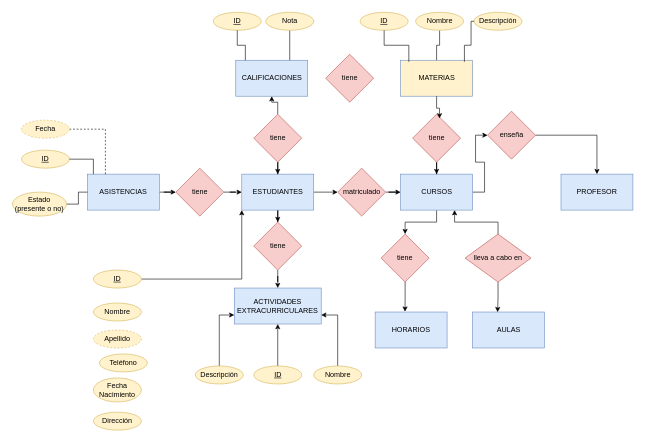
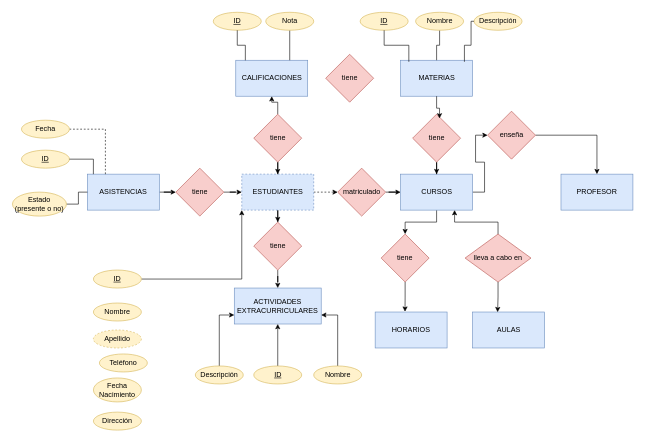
  <mxCell id="0" />
  <mxCell id="1" parent="0" />
  <mxCell id="2" value="" style="edgeStyle=orthogonalEdgeStyle;rounded=0;orthogonalLoop=1;jettySize=auto;html=1;" edge="1" parent="1" source="4" target="20"><mxGeometry relative="1" as="geometry" /></mxCell>
  <mxCell id="3" style="edgeStyle=orthogonalEdgeStyle;rounded=0;orthogonalLoop=1;jettySize=auto;html=1;entryX=0;entryY=0.5;entryDx=0;entryDy=0;" edge="1" parent="1" source="4" target="28"><mxGeometry relative="1" as="geometry" /></mxCell>
  <mxCell id="4" value="CURSOS" style="rounded=0;whiteSpace=wrap;html=1;fillColor=#dae8fc;strokeColor=#6c8ebf;" vertex="1" parent="1"><mxGeometry x="667.5" y="290" width="120" height="60" as="geometry" /></mxCell>
  <mxCell id="5" value="" style="edgeStyle=orthogonalEdgeStyle;rounded=0;orthogonalLoop=1;jettySize=auto;html=1;" edge="1" parent="1" source="7" target="26"><mxGeometry relative="1" as="geometry" /></mxCell>
- <mxCell id="6" value="" style="edgeStyle=orthogonalEdgeStyle;rounded=0;orthogonalLoop=1;jettySize=auto;html=1;" edge="1" parent="1" source="7" target="30"><mxGeometry relative="1" as="geometry" /></mxCell>
- <mxCell id="7" value="ESTUDIANTES" style="rounded=0;whiteSpace=wrap;html=1;fillColor=#dae8fc;strokeColor=#6c8ebf;" vertex="1" parent="1"><mxGeometry x="402.5" y="290" width="120" height="60" as="geometry" /></mxCell>
+ <mxCell id="6" value="" style="edgeStyle=orthogonalEdgeStyle;rounded=0;orthogonalLoop=1;jettySize=auto;html=1;dashed=1;" edge="1" parent="1" source="7" target="30"><mxGeometry relative="1" as="geometry" /></mxCell>
+ <mxCell id="7" value="ESTUDIANTES" style="rounded=0;whiteSpace=wrap;html=1;fillColor=#dae8fc;strokeColor=#6c8ebf;dashed=1;" vertex="1" parent="1"><mxGeometry x="402.5" y="290" width="120" height="60" as="geometry" /></mxCell>
  <mxCell id="8" value="PROFESOR" style="rounded=0;whiteSpace=wrap;html=1;fillColor=#dae8fc;strokeColor=#6c8ebf;" vertex="1" parent="1"><mxGeometry x="935" y="290" width="120" height="60" as="geometry" /></mxCell>
- <mxCell id="9" value="MATERIAS" style="rounded=0;whiteSpace=wrap;html=1;fillColor=#fff2cc;strokeColor=#6c8ebf;" vertex="1" parent="1"><mxGeometry x="667.5" y="100" width="120" height="60" as="geometry" /></mxCell>
+ <mxCell id="9" value="MATERIAS" style="rounded=0;whiteSpace=wrap;html=1;fillColor=#dae8fc;strokeColor=#6c8ebf;" vertex="1" parent="1"><mxGeometry x="667.5" y="100" width="120" height="60" as="geometry" /></mxCell>
  <mxCell id="10" value="AULAS" style="rounded=0;whiteSpace=wrap;html=1;fillColor=#dae8fc;strokeColor=#6c8ebf;" vertex="1" parent="1"><mxGeometry x="787.5" y="520" width="120" height="60" as="geometry" /></mxCell>
  <mxCell id="11" value="HORARIOS" style="rounded=0;whiteSpace=wrap;html=1;fillColor=#dae8fc;strokeColor=#6c8ebf;" vertex="1" parent="1"><mxGeometry x="625" y="520" width="120" height="60" as="geometry" /></mxCell>
  <mxCell id="12" value="CALIFICACIONES" style="rounded=0;whiteSpace=wrap;html=1;fillColor=#dae8fc;strokeColor=#6c8ebf;" vertex="1" parent="1"><mxGeometry x="392.5" y="100" width="120" height="60" as="geometry" /></mxCell>
  <mxCell id="13" style="edgeStyle=orthogonalEdgeStyle;rounded=0;orthogonalLoop=1;jettySize=auto;html=1;entryX=0;entryY=0.5;entryDx=0;entryDy=0;" edge="1" parent="1" source="14" target="19"><mxGeometry relative="1" as="geometry" /></mxCell>
  <mxCell id="14" value="ASISTENCIAS" style="rounded=0;whiteSpace=wrap;html=1;fillColor=#dae8fc;strokeColor=#6c8ebf;" vertex="1" parent="1"><mxGeometry x="145" y="290" width="120" height="60" as="geometry" /></mxCell>
  <mxCell id="15" value="ACTIVIDADES EXTRACURRICULARES" style="rounded=0;whiteSpace=wrap;html=1;fillColor=#dae8fc;strokeColor=#6c8ebf;" vertex="1" parent="1"><mxGeometry x="390" y="480" width="145" height="60" as="geometry" /></mxCell>
  <mxCell id="16" style="edgeStyle=orthogonalEdgeStyle;rounded=0;orthogonalLoop=1;jettySize=auto;html=1;entryX=0.5;entryY=0;entryDx=0;entryDy=0;" edge="1" parent="1" source="17" target="4"><mxGeometry relative="1" as="geometry" /></mxCell>
  <mxCell id="17" value="tiene" style="rhombus;whiteSpace=wrap;html=1;fillColor=#f8cecc;strokeColor=#b85450;" vertex="1" parent="1"><mxGeometry x="687.5" y="190" width="80" height="80" as="geometry" /></mxCell>
  <mxCell id="18" style="edgeStyle=orthogonalEdgeStyle;rounded=0;orthogonalLoop=1;jettySize=auto;html=1;" edge="1" parent="1" source="19" target="7"><mxGeometry relative="1" as="geometry" /></mxCell>
  <mxCell id="19" value="tiene" style="rhombus;whiteSpace=wrap;html=1;fillColor=#f8cecc;strokeColor=#b85450;" vertex="1" parent="1"><mxGeometry x="292.5" y="280" width="80" height="80" as="geometry" /></mxCell>
  <mxCell id="20" value="tiene" style="rhombus;whiteSpace=wrap;html=1;fillColor=#f8cecc;strokeColor=#b85450;" vertex="1" parent="1"><mxGeometry x="635" y="390" width="80" height="80" as="geometry" /></mxCell>
  <mxCell id="21" value="" style="edgeStyle=orthogonalEdgeStyle;rounded=0;orthogonalLoop=1;jettySize=auto;html=1;" edge="1" parent="1" source="23" target="12"><mxGeometry relative="1" as="geometry" /></mxCell>
  <mxCell id="22" style="edgeStyle=orthogonalEdgeStyle;rounded=0;orthogonalLoop=1;jettySize=auto;html=1;entryX=0.5;entryY=0;entryDx=0;entryDy=0;" edge="1" parent="1" source="23" target="7"><mxGeometry relative="1" as="geometry" /></mxCell>
  <mxCell id="23" value="tiene" style="rhombus;whiteSpace=wrap;html=1;fillColor=#f8cecc;strokeColor=#b85450;" vertex="1" parent="1"><mxGeometry x="422.5" y="190" width="80" height="80" as="geometry" /></mxCell>
  <mxCell id="24" value="tiene" style="rhombus;whiteSpace=wrap;html=1;fillColor=#f8cecc;strokeColor=#b85450;" vertex="1" parent="1"><mxGeometry x="542.5" y="90" width="80" height="80" as="geometry" /></mxCell>
  <mxCell id="25" value="" style="edgeStyle=orthogonalEdgeStyle;rounded=0;orthogonalLoop=1;jettySize=auto;html=1;" edge="1" parent="1" source="26" target="15"><mxGeometry relative="1" as="geometry" /></mxCell>
  <mxCell id="26" value="tiene" style="rhombus;whiteSpace=wrap;html=1;fillColor=#f8cecc;strokeColor=#b85450;" vertex="1" parent="1"><mxGeometry x="422.5" y="370" width="80" height="80" as="geometry" /></mxCell>
  <mxCell id="27" style="edgeStyle=orthogonalEdgeStyle;rounded=0;orthogonalLoop=1;jettySize=auto;html=1;" edge="1" parent="1" source="28" target="8"><mxGeometry relative="1" as="geometry" /></mxCell>
  <mxCell id="28" value="enseña" style="rhombus;whiteSpace=wrap;html=1;fillColor=#f8cecc;strokeColor=#b85450;" vertex="1" parent="1"><mxGeometry x="812.5" y="185" width="80" height="80" as="geometry" /></mxCell>
  <mxCell id="29" value="" style="edgeStyle=orthogonalEdgeStyle;rounded=0;orthogonalLoop=1;jettySize=auto;html=1;" edge="1" parent="1" source="30" target="4"><mxGeometry relative="1" as="geometry" /></mxCell>
  <mxCell id="30" value="matriculado" style="rhombus;whiteSpace=wrap;html=1;fillColor=#f8cecc;strokeColor=#b85450;" vertex="1" parent="1"><mxGeometry x="562.5" y="280" width="80" height="80" as="geometry" /></mxCell>
  <mxCell id="31" style="edgeStyle=orthogonalEdgeStyle;rounded=0;orthogonalLoop=1;jettySize=auto;html=1;entryX=0.75;entryY=1;entryDx=0;entryDy=0;" edge="1" parent="1" source="32" target="4"><mxGeometry relative="1" as="geometry" /></mxCell>
  <mxCell id="32" value="lleva a cabo en" style="rhombus;whiteSpace=wrap;html=1;fillColor=#f8cecc;strokeColor=#b85450;" vertex="1" parent="1"><mxGeometry x="775" y="390" width="110" height="80" as="geometry" /></mxCell>
  <mxCell id="33" style="edgeStyle=orthogonalEdgeStyle;rounded=0;orthogonalLoop=1;jettySize=auto;html=1;entryX=0;entryY=1;entryDx=0;entryDy=0;" edge="1" parent="1" source="34" target="7"><mxGeometry relative="1" as="geometry" /></mxCell>
  <mxCell id="34" value="ID" style="ellipse;whiteSpace=wrap;html=1;align=center;fontStyle=4;fillColor=#fff2cc;strokeColor=#d6b656;" vertex="1" parent="1"><mxGeometry x="155" y="450" width="80" height="30" as="geometry" /></mxCell>
  <mxCell id="35" value="Nombre" style="ellipse;whiteSpace=wrap;html=1;align=center;fillColor=#fff2cc;strokeColor=#d6b656;" vertex="1" parent="1"><mxGeometry x="155" y="505" width="80" height="30" as="geometry" /></mxCell>
  <mxCell id="36" value="Apellido" style="ellipse;whiteSpace=wrap;html=1;align=center;fillColor=#fff2cc;strokeColor=#d6b656;dashed=1;" vertex="1" parent="1"><mxGeometry x="155" y="550" width="80" height="30" as="geometry" /></mxCell>
  <mxCell id="37" value="Fecha Nacimiento" style="ellipse;whiteSpace=wrap;html=1;align=center;fillColor=#fff2cc;strokeColor=#d6b656;" vertex="1" parent="1"><mxGeometry x="155" y="630" width="80" height="40" as="geometry" /></mxCell>
  <mxCell id="38" value="Dirección" style="ellipse;whiteSpace=wrap;html=1;align=center;fillColor=#fff2cc;strokeColor=#d6b656;" vertex="1" parent="1"><mxGeometry x="155" y="687" width="80" height="30" as="geometry" /></mxCell>
  <mxCell id="39" value="Teléfono" style="ellipse;whiteSpace=wrap;html=1;align=center;fillColor=#fff2cc;strokeColor=#d6b656;" vertex="1" parent="1"><mxGeometry x="165" y="590" width="80" height="30" as="geometry" /></mxCell>
  <mxCell id="40" value="ID" style="ellipse;whiteSpace=wrap;html=1;align=center;fontStyle=4;fillColor=#fff2cc;strokeColor=#d6b656;" vertex="1" parent="1"><mxGeometry x="35" y="250" width="80" height="30" as="geometry" /></mxCell>
  <mxCell id="41" value="ID" style="ellipse;whiteSpace=wrap;html=1;align=center;fontStyle=4;fillColor=#fff2cc;strokeColor=#d6b656;" vertex="1" parent="1"><mxGeometry x="355" y="20" width="80" height="30" as="geometry" /></mxCell>
  <mxCell id="42" style="edgeStyle=orthogonalEdgeStyle;rounded=0;orthogonalLoop=1;jettySize=auto;html=1;entryX=0.25;entryY=0;entryDx=0;entryDy=0;endArrow=none;endFill=0;dashed=1;" edge="1" parent="1" source="43" target="14"><mxGeometry relative="1" as="geometry" /></mxCell>
- <mxCell id="43" value="Fecha" style="ellipse;whiteSpace=wrap;html=1;align=center;fillColor=#fff2cc;strokeColor=#d6b656;dashed=1;" vertex="1" parent="1"><mxGeometry x="35" y="200" width="80" height="30" as="geometry" /></mxCell>
+ <mxCell id="43" value="Fecha" style="ellipse;whiteSpace=wrap;html=1;align=center;fillColor=#fff2cc;strokeColor=#d6b656;" vertex="1" parent="1"><mxGeometry x="35" y="200" width="80" height="30" as="geometry" /></mxCell>
  <mxCell id="44" style="edgeStyle=orthogonalEdgeStyle;rounded=0;orthogonalLoop=1;jettySize=auto;html=1;entryX=0;entryY=0.5;entryDx=0;entryDy=0;endArrow=none;endFill=0;" edge="1" parent="1" source="45" target="14"><mxGeometry relative="1" as="geometry" /></mxCell>
  <mxCell id="45" value="Estado&lt;br&gt;(presente o no)" style="ellipse;whiteSpace=wrap;html=1;align=center;fillColor=#fff2cc;strokeColor=#d6b656;" vertex="1" parent="1"><mxGeometry x="20" y="320" width="90" height="40" as="geometry" /></mxCell>
  <mxCell id="46" style="edgeStyle=orthogonalEdgeStyle;rounded=0;orthogonalLoop=1;jettySize=auto;html=1;entryX=0.083;entryY=0;entryDx=0;entryDy=0;entryPerimeter=0;endArrow=none;endFill=0;" edge="1" parent="1" source="40" target="14"><mxGeometry relative="1" as="geometry" /></mxCell>
  <mxCell id="47" style="edgeStyle=orthogonalEdgeStyle;rounded=0;orthogonalLoop=1;jettySize=auto;html=1;entryX=0.75;entryY=0;entryDx=0;entryDy=0;endArrow=none;endFill=0;" edge="1" parent="1" source="48" target="12"><mxGeometry relative="1" as="geometry" /></mxCell>
  <mxCell id="48" value="Nota" style="ellipse;whiteSpace=wrap;html=1;align=center;fillColor=#fff2cc;strokeColor=#d6b656;" vertex="1" parent="1"><mxGeometry x="442.5" y="20" width="80" height="30" as="geometry" /></mxCell>
  <mxCell id="49" style="edgeStyle=orthogonalEdgeStyle;rounded=0;orthogonalLoop=1;jettySize=auto;html=1;entryX=0.133;entryY=0.003;entryDx=0;entryDy=0;entryPerimeter=0;endArrow=none;endFill=0;" edge="1" parent="1" source="41" target="12"><mxGeometry relative="1" as="geometry" /></mxCell>
  <mxCell id="50" value="ID" style="ellipse;whiteSpace=wrap;html=1;align=center;fontStyle=4;fillColor=#fff2cc;strokeColor=#d6b656;" vertex="1" parent="1"><mxGeometry x="600" y="20" width="80" height="30" as="geometry" /></mxCell>
  <mxCell id="51" style="edgeStyle=orthogonalEdgeStyle;rounded=0;orthogonalLoop=1;jettySize=auto;html=1;entryX=0.5;entryY=0;entryDx=0;entryDy=0;endArrow=none;endFill=0;" edge="1" parent="1" source="52" target="9"><mxGeometry relative="1" as="geometry" /></mxCell>
  <mxCell id="52" value="Nombre" style="ellipse;whiteSpace=wrap;html=1;align=center;fillColor=#fff2cc;strokeColor=#d6b656;" vertex="1" parent="1"><mxGeometry x="692.5" y="20" width="80" height="30" as="geometry" /></mxCell>
  <mxCell id="53" value="Descripción" style="ellipse;whiteSpace=wrap;html=1;align=center;fillColor=#fff2cc;strokeColor=#d6b656;" vertex="1" parent="1"><mxGeometry x="790" y="20" width="80" height="30" as="geometry" /></mxCell>
  <mxCell id="54" style="edgeStyle=orthogonalEdgeStyle;rounded=0;orthogonalLoop=1;jettySize=auto;html=1;entryX=0.114;entryY=0.043;entryDx=0;entryDy=0;entryPerimeter=0;endArrow=none;endFill=0;" edge="1" parent="1" source="50" target="9"><mxGeometry relative="1" as="geometry" /></mxCell>
  <mxCell id="55" style="edgeStyle=orthogonalEdgeStyle;rounded=0;orthogonalLoop=1;jettySize=auto;html=1;entryX=0.887;entryY=0.043;entryDx=0;entryDy=0;entryPerimeter=0;endArrow=none;endFill=0;" edge="1" parent="1" source="53" target="9"><mxGeometry relative="1" as="geometry"><Array as="points"><mxPoint x="785" y="35" /><mxPoint x="785" y="75" /><mxPoint x="774" y="75" /></Array></mxGeometry></mxCell>
  <mxCell id="56" style="edgeStyle=orthogonalEdgeStyle;rounded=0;orthogonalLoop=1;jettySize=auto;html=1;" edge="1" parent="1" source="57" target="15"><mxGeometry relative="1" as="geometry" /></mxCell>
  <mxCell id="57" value="ID" style="ellipse;whiteSpace=wrap;html=1;align=center;fontStyle=4;fillColor=#fff2cc;strokeColor=#d6b656;" vertex="1" parent="1"><mxGeometry x="422.5" y="610" width="80" height="30" as="geometry" /></mxCell>
  <mxCell id="58" style="edgeStyle=orthogonalEdgeStyle;rounded=0;orthogonalLoop=1;jettySize=auto;html=1;entryX=1;entryY=0.75;entryDx=0;entryDy=0;" edge="1" parent="1" source="59" target="15"><mxGeometry relative="1" as="geometry" /></mxCell>
  <mxCell id="59" value="Nombre" style="ellipse;whiteSpace=wrap;html=1;align=center;fillColor=#fff2cc;strokeColor=#d6b656;" vertex="1" parent="1"><mxGeometry x="522.5" y="610" width="80" height="30" as="geometry" /></mxCell>
  <mxCell id="60" style="edgeStyle=orthogonalEdgeStyle;rounded=0;orthogonalLoop=1;jettySize=auto;html=1;entryX=0;entryY=0.75;entryDx=0;entryDy=0;" edge="1" parent="1" source="61" target="15"><mxGeometry relative="1" as="geometry" /></mxCell>
  <mxCell id="61" value="Descripción" style="ellipse;whiteSpace=wrap;html=1;align=center;fillColor=#fff2cc;strokeColor=#d6b656;" vertex="1" parent="1"><mxGeometry x="325" y="610" width="80" height="30" as="geometry" /></mxCell>
  <mxCell id="62" style="edgeStyle=orthogonalEdgeStyle;rounded=0;orthogonalLoop=1;jettySize=auto;html=1;entryX=0.415;entryY=-0.01;entryDx=0;entryDy=0;entryPerimeter=0;" edge="1" parent="1" source="20" target="11"><mxGeometry relative="1" as="geometry" /></mxCell>
  <mxCell id="63" style="edgeStyle=orthogonalEdgeStyle;rounded=0;orthogonalLoop=1;jettySize=auto;html=1;entryX=0.561;entryY=0.088;entryDx=0;entryDy=0;entryPerimeter=0;" edge="1" parent="1" source="9" target="17"><mxGeometry relative="1" as="geometry" /></mxCell>
  <mxCell id="64" style="edgeStyle=orthogonalEdgeStyle;rounded=0;orthogonalLoop=1;jettySize=auto;html=1;entryX=0.348;entryY=0.003;entryDx=0;entryDy=0;entryPerimeter=0;" edge="1" parent="1" source="32" target="10"><mxGeometry relative="1" as="geometry" /></mxCell>
